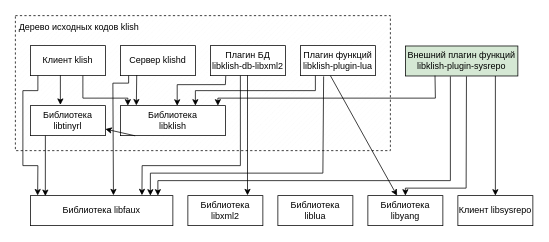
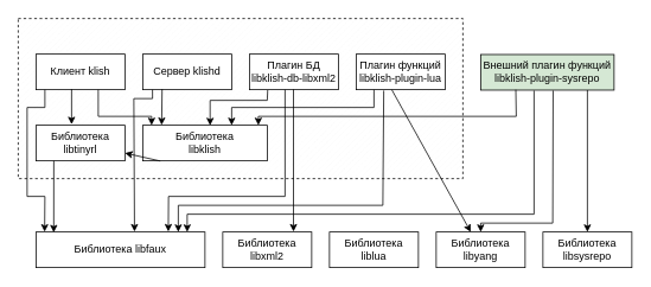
  <mxCell id="0" />
  <mxCell id="1" parent="0" />
  <mxCell id="2" value="" style="verticalLabelPosition=bottom;verticalAlign=top;html=1;shape=mxgraph.basic.patternFillRect;fillStyle=diag;step=5;fillStrokeWidth=0.2;fillStrokeColor=#dddddd;dashed=1;" vertex="1" parent="1"><mxGeometry x="20" y="20" width="500" height="180" as="geometry" /></mxCell>
  <mxCell id="3" value="Сервер klishd" style="whiteSpace=wrap;html=1;align=center;" vertex="1" parent="1"><mxGeometry x="160" y="60" width="100" height="40" as="geometry" /></mxCell>
  <mxCell id="4" value="Клиент klish" style="whiteSpace=wrap;html=1;align=center;" vertex="1" parent="1"><mxGeometry x="40" y="60" width="100" height="40" as="geometry" /></mxCell>
  <mxCell id="5" value="Библиотека&lt;br&gt;libtinyrl" style="whiteSpace=wrap;html=1;align=center;" vertex="1" parent="1"><mxGeometry x="40" y="140" width="100" height="40" as="geometry" /></mxCell>
  <mxCell id="6" value="Библиотека&lt;br&gt;libklish" style="whiteSpace=wrap;html=1;align=center;" vertex="1" parent="1"><mxGeometry x="160" y="140" width="140" height="40" as="geometry" /></mxCell>
  <mxCell id="7" value="Библиотека libfaux" style="whiteSpace=wrap;html=1;align=center;" vertex="1" parent="1"><mxGeometry x="40" y="260" width="190" height="40" as="geometry" /></mxCell>
  <mxCell id="8" value="Плагин функций&lt;br&gt;libklish-plugin-lua" style="whiteSpace=wrap;html=1;align=center;" vertex="1" parent="1"><mxGeometry x="400" y="60" width="100" height="40" as="geometry" /></mxCell>
  <mxCell id="9" value="Плагин БД&lt;br&gt;libklish-db-libxml2" style="whiteSpace=wrap;html=1;align=center;" vertex="1" parent="1"><mxGeometry x="280" y="60" width="100" height="40" as="geometry" /></mxCell>
  <mxCell id="10" value="Внешний плагин функций&lt;br&gt;libklish-plugin-sysrepo" style="whiteSpace=wrap;html=1;align=center;fillColor=#d5e8d4;" vertex="1" parent="1"><mxGeometry x="540" y="60.48" width="150" height="40" as="geometry" /></mxCell>
- <mxCell id="11" value="Дерево исходных кодов klish" style="text;html=1;align=center;verticalAlign=middle;whiteSpace=wrap;rounded=0;" vertex="1" parent="1"><mxGeometry x="20" y="20" width="170" height="30" as="geometry" /></mxCell>
  <mxCell id="12" value="Библиотека libyang" style="whiteSpace=wrap;html=1;align=center;" vertex="1" parent="1"><mxGeometry x="490" y="260" width="100" height="40" as="geometry" /></mxCell>
- <mxCell id="13" value="Клиент libsysrepo" style="whiteSpace=wrap;html=1;align=center;" vertex="1" parent="1"><mxGeometry x="610" y="260" width="100" height="40" as="geometry" /></mxCell>
+ <mxCell id="13" value="Библиотека libsysrepo" style="whiteSpace=wrap;html=1;align=center;" vertex="1" parent="1"><mxGeometry x="610" y="260" width="100" height="40" as="geometry" /></mxCell>
  <mxCell id="14" value="Библиотека&lt;br&gt;liblua" style="whiteSpace=wrap;html=1;align=center;" vertex="1" parent="1"><mxGeometry x="370" y="260" width="100" height="40" as="geometry" /></mxCell>
  <mxCell id="15" value="Библиотека libxml2" style="whiteSpace=wrap;html=1;align=center;" vertex="1" parent="1"><mxGeometry x="250" y="260" width="100" height="40" as="geometry" /></mxCell>
  <mxCell id="16" value="" style="endArrow=classic;html=1;rounded=0;exitX=0.4;exitY=0.981;exitDx=0;exitDy=0;exitPerimeter=0;entryX=0.12;entryY=0.661;entryDx=0;entryDy=0;entryPerimeter=0;" edge="1" parent="1" source="4" target="2"><mxGeometry width="50" height="50" relative="1" as="geometry"><mxPoint x="430" y="230" as="sourcePoint" /><mxPoint x="480" y="180" as="targetPoint" /></mxGeometry></mxCell>
  <mxCell id="17" value="" style="endArrow=classic;html=1;rounded=0;entryX=0.071;entryY=0;entryDx=0;entryDy=0;entryPerimeter=0;" edge="1" parent="1" target="6"><mxGeometry width="50" height="50" relative="1" as="geometry"><mxPoint x="110" y="100" as="sourcePoint" /><mxPoint x="175.5" y="137.98" as="targetPoint" /><Array as="points"><mxPoint x="110" y="130" /><mxPoint x="170" y="130" /></Array></mxGeometry></mxCell>
  <mxCell id="18" value="" style="endArrow=classic;html=1;rounded=0;exitX=0.218;exitY=0.981;exitDx=0;exitDy=0;exitPerimeter=0;entryX=0.152;entryY=-0.006;entryDx=0;entryDy=0;entryPerimeter=0;" edge="1" parent="1" source="3" target="6"><mxGeometry width="50" height="50" relative="1" as="geometry"><mxPoint x="410" y="230" as="sourcePoint" /><mxPoint x="460" y="180" as="targetPoint" /></mxGeometry></mxCell>
  <mxCell id="19" value="" style="endArrow=classic;html=1;rounded=0;exitX=0.13;exitY=0.963;exitDx=0;exitDy=0;exitPerimeter=0;" edge="1" parent="1"><mxGeometry width="50" height="50" relative="1" as="geometry"><mxPoint x="579.5" y="100" as="sourcePoint" /><mxPoint x="290" y="140" as="targetPoint" /><Array as="points"><mxPoint x="580" y="130" /><mxPoint x="290" y="130" /></Array></mxGeometry></mxCell>
  <mxCell id="20" value="" style="endArrow=classic;html=1;rounded=0;entryX=0.5;entryY=0;entryDx=0;entryDy=0;" edge="1" parent="1" target="13"><mxGeometry width="50" height="50" relative="1" as="geometry"><mxPoint x="660" y="100.48" as="sourcePoint" /><mxPoint x="660" y="258.48" as="targetPoint" /></mxGeometry></mxCell>
  <mxCell id="21" value="" style="endArrow=classic;html=1;rounded=0;exitX=0.543;exitY=1.013;exitDx=0;exitDy=0;exitPerimeter=0;entryX=0.5;entryY=0;entryDx=0;entryDy=0;" edge="1" parent="1" source="10" target="12"><mxGeometry width="50" height="50" relative="1" as="geometry"><mxPoint x="380" y="230.48" as="sourcePoint" /><mxPoint x="541.5" y="260" as="targetPoint" /><Array as="points"><mxPoint x="621" y="250" /><mxPoint x="540" y="250" /></Array></mxGeometry></mxCell>
  <mxCell id="22" value="" style="endArrow=classic;html=1;rounded=0;exitX=0.4;exitY=1;exitDx=0;exitDy=0;exitPerimeter=0;" edge="1" parent="1" source="8" target="12"><mxGeometry width="50" height="50" relative="1" as="geometry"><mxPoint x="340" y="230" as="sourcePoint" /><mxPoint x="390" y="180" as="targetPoint" /></mxGeometry></mxCell>
  <mxCell id="23" value="" style="endArrow=classic;html=1;rounded=0;exitX=0.619;exitY=0.442;exitDx=0;exitDy=0;exitPerimeter=0;entryX=0.795;entryY=-0.012;entryDx=0;entryDy=0;entryPerimeter=0;" edge="1" parent="1" source="2" target="15"><mxGeometry width="50" height="50" relative="1" as="geometry"><mxPoint x="340" y="230" as="sourcePoint" /><mxPoint x="390" y="180" as="targetPoint" /></mxGeometry></mxCell>
  <mxCell id="24" value="" style="endArrow=classic;html=1;rounded=0;" edge="1" parent="1"><mxGeometry width="50" height="50" relative="1" as="geometry"><mxPoint x="420" y="100" as="sourcePoint" /><mxPoint x="260" y="140" as="targetPoint" /><Array as="points"><mxPoint x="420" y="120" /><mxPoint x="260" y="120" /></Array></mxGeometry></mxCell>
  <mxCell id="25" value="" style="endArrow=classic;html=1;rounded=0;entryX=0.424;entryY=0.656;entryDx=0;entryDy=0;entryPerimeter=0;exitX=0.205;exitY=1.013;exitDx=0;exitDy=0;exitPerimeter=0;" edge="1" parent="1" source="9"><mxGeometry width="50" height="50" relative="1" as="geometry"><mxPoint x="300" y="110" as="sourcePoint" /><mxPoint x="235.75" y="140.14" as="targetPoint" /><Array as="points"><mxPoint x="300" y="112" /><mxPoint x="235.75" y="112.06" /></Array></mxGeometry></mxCell>
  <mxCell id="26" value="" style="endArrow=classic;html=1;rounded=0;exitX=0.4;exitY=1.013;exitDx=0;exitDy=0;exitPerimeter=0;" edge="1" parent="1" source="10"><mxGeometry width="50" height="50" relative="1" as="geometry"><mxPoint x="340" y="230" as="sourcePoint" /><mxPoint x="210" y="260" as="targetPoint" /><Array as="points"><mxPoint x="600" y="240" /><mxPoint x="210" y="240" /></Array></mxGeometry></mxCell>
  <mxCell id="27" value="" style="endArrow=classic;html=1;rounded=0;exitX=0.822;exitY=0.45;exitDx=0;exitDy=0;exitPerimeter=0;entryX=0.842;entryY=0;entryDx=0;entryDy=0;entryPerimeter=0;" edge="1" parent="1" source="2" target="7"><mxGeometry width="50" height="50" relative="1" as="geometry"><mxPoint x="320" y="230" as="sourcePoint" /><mxPoint x="370" y="180" as="targetPoint" /><Array as="points"><mxPoint x="430" y="230" /><mxPoint x="200" y="230" /></Array></mxGeometry></mxCell>
  <mxCell id="28" value="" style="endArrow=classic;html=1;rounded=0;entryX=0.783;entryY=-0.012;entryDx=0;entryDy=0;entryPerimeter=0;" edge="1" parent="1" target="7"><mxGeometry width="50" height="50" relative="1" as="geometry"><mxPoint x="320" y="100" as="sourcePoint" /><mxPoint x="370" y="180" as="targetPoint" /><Array as="points"><mxPoint x="320" y="220" /><mxPoint x="189" y="220" /></Array></mxGeometry></mxCell>
  <mxCell id="29" value="" style="endArrow=classic;html=1;rounded=0;entryX=0.583;entryY=-0.012;entryDx=0;entryDy=0;entryPerimeter=0;" edge="1" parent="1" target="7"><mxGeometry width="50" height="50" relative="1" as="geometry"><mxPoint x="171" y="100" as="sourcePoint" /><mxPoint x="180" y="180" as="targetPoint" /><Array as="points"><mxPoint x="171" y="110" /><mxPoint x="150" y="110" /></Array></mxGeometry></mxCell>
  <mxCell id="30" value="" style="endArrow=classic;html=1;rounded=0;entryX=0.051;entryY=-0.006;entryDx=0;entryDy=0;entryPerimeter=0;" edge="1" parent="1" target="7"><mxGeometry width="50" height="50" relative="1" as="geometry"><mxPoint x="50" y="100" as="sourcePoint" /><mxPoint x="180" y="180" as="targetPoint" /><Array as="points"><mxPoint x="50" y="120" /><mxPoint x="30" y="120" /><mxPoint x="30" y="220" /><mxPoint x="50" y="220" /></Array></mxGeometry></mxCell>
  <mxCell id="31" value="" style="endArrow=classic;html=1;rounded=0;exitX=0.08;exitY=0.889;exitDx=0;exitDy=0;exitPerimeter=0;entryX=0.105;entryY=0.013;entryDx=0;entryDy=0;entryPerimeter=0;" edge="1" parent="1" source="2" target="7"><mxGeometry width="50" height="50" relative="1" as="geometry"><mxPoint x="130" y="170" as="sourcePoint" /><mxPoint x="180" y="120" as="targetPoint" /></mxGeometry></mxCell>
  <mxCell id="32" value="" style="endArrow=classic;html=1;rounded=0;exitX=0.141;exitY=1.006;exitDx=0;exitDy=0;exitPerimeter=0;" edge="1" parent="1" source="6" target="5"><mxGeometry width="50" height="50" relative="1" as="geometry"><mxPoint x="130" y="180" as="sourcePoint" /><mxPoint x="180" y="130" as="targetPoint" /></mxGeometry></mxCell>
